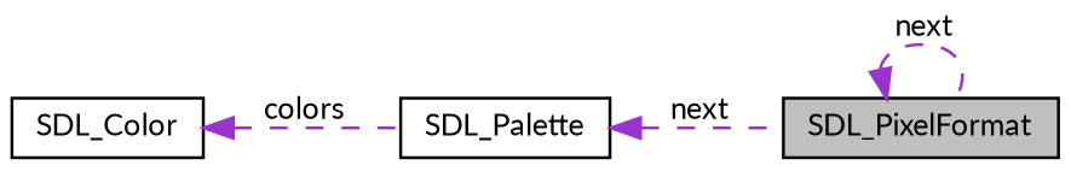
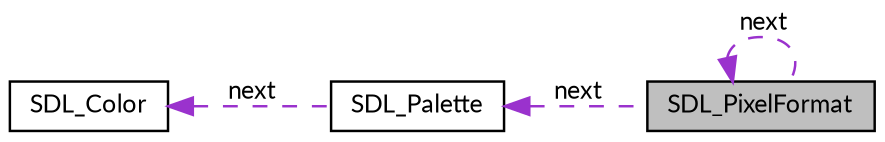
  digraph {
    fontname=Lato
    rankdir=LR
    node [color=black fillcolor=white fontname=Lato fontsize=10 shape=record style=filled]
    edge [color=darkorchid3 dir=back fontname=Lato fontsize=10 labelfontname=Helvetica labelfontsize=10 style=dashed]
    n1 [fillcolor=grey75 fontcolor=black height=0.2 label=SDL_PixelFormat width=0.4]
    n2 [height=0.2 label=SDL_Palette width=0.4]
    n3 [height=0.2 label=SDL_Color width=0.4]
    n1 -> n1 [label=" next"]
    n2 -> n1 [label=" next"]
-   n3 -> n2 [label=" colors"]
+   n3 -> n2 [label=" next"]
  }
